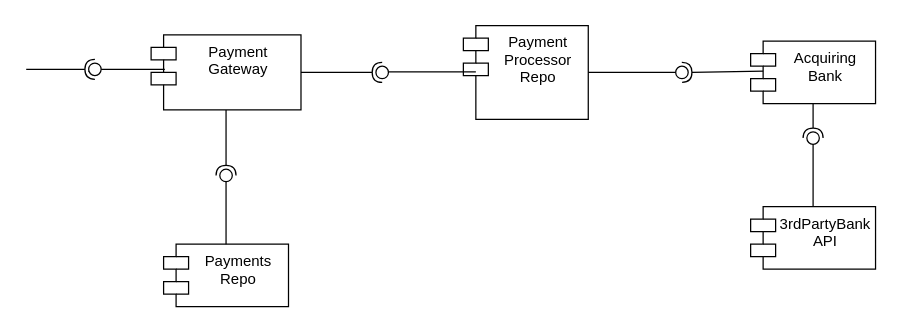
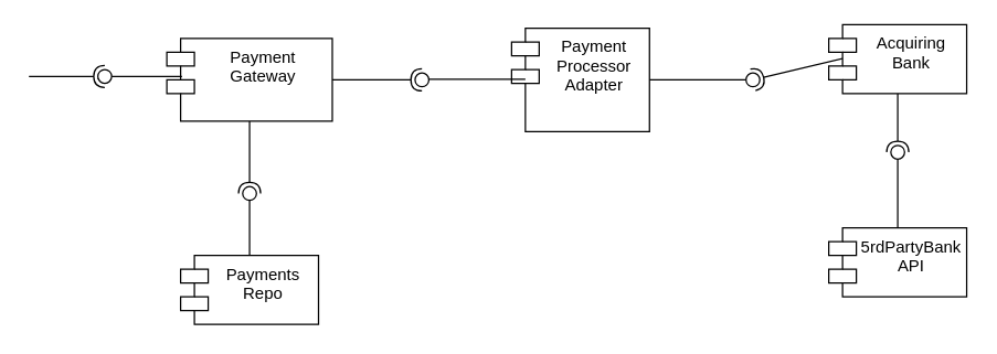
  <mxCell id="0" />
  <mxCell id="1" parent="0" />
  <mxCell id="2" value="Payment&#10;Gateway" style="shape=module;align=left;spacingLeft=20;align=center;verticalAlign=top;" vertex="1" parent="1"><mxGeometry x="120" y="27.5" width="120" height="60" as="geometry" /></mxCell>
  <mxCell id="3" value="" style="rounded=0;orthogonalLoop=1;jettySize=auto;html=1;endArrow=none;endFill=0;exitX=0.092;exitY=0.533;exitDx=0;exitDy=0;exitPerimeter=0;" edge="1" parent="1" source="5"><mxGeometry relative="1" as="geometry"><mxPoint x="360" y="90" as="sourcePoint" /><mxPoint x="70" y="57" as="targetPoint" /></mxGeometry></mxCell>
  <mxCell id="4" value="" style="rounded=0;orthogonalLoop=1;jettySize=auto;html=1;endArrow=halfCircle;endFill=0;entryX=0.5;entryY=0.5;entryDx=0;entryDy=0;endSize=6;strokeWidth=1;" edge="1" target="5" parent="1"><mxGeometry relative="1" as="geometry"><mxPoint x="20" y="55" as="sourcePoint" /></mxGeometry></mxCell>
  <mxCell id="5" value="" style="ellipse;whiteSpace=wrap;html=1;fontFamily=Helvetica;fontSize=12;fontColor=#000000;align=center;strokeColor=#000000;fillColor=#ffffff;points=[];aspect=fixed;resizable=0;" vertex="1" parent="1"><mxGeometry x="70" y="50" width="10" height="10" as="geometry" /></mxCell>
  <mxCell id="6" value="" style="rounded=0;orthogonalLoop=1;jettySize=auto;html=1;endArrow=none;endFill=0;" edge="1" parent="1" target="5"><mxGeometry relative="1" as="geometry"><mxPoint x="131" y="55" as="sourcePoint" /><mxPoint x="70" y="57" as="targetPoint" /></mxGeometry></mxCell>
- <mxCell id="7" value="Payments&#10;Repo&#10;" style="shape=module;align=left;spacingLeft=20;align=center;verticalAlign=top;" vertex="1" parent="1"><mxGeometry x="130" y="195" width="100" height="50" as="geometry" /></mxCell>
+ <mxCell id="7" value="Payments&#10;Repo&#10;" style="shape=module;align=left;spacingLeft=20;align=center;verticalAlign=top;" vertex="1" parent="1"><mxGeometry x="130" y="185" width="100" height="50" as="geometry" /></mxCell>
  <mxCell id="8" value="" style="rounded=0;orthogonalLoop=1;jettySize=auto;html=1;endArrow=none;endFill=0;exitX=0.5;exitY=0;exitDx=0;exitDy=0;" edge="1" parent="1" source="7"><mxGeometry relative="1" as="geometry"><mxPoint x="360" y="90" as="sourcePoint" /><mxPoint x="180" y="145" as="targetPoint" /></mxGeometry></mxCell>
  <mxCell id="9" value="" style="rounded=0;orthogonalLoop=1;jettySize=auto;html=1;endArrow=halfCircle;endFill=0;entryX=0.5;entryY=0.5;entryDx=0;entryDy=0;endSize=6;strokeWidth=1;exitX=0.5;exitY=1;exitDx=0;exitDy=0;" edge="1" target="10" parent="1" source="2"><mxGeometry relative="1" as="geometry"><mxPoint x="400" y="90" as="sourcePoint" /></mxGeometry></mxCell>
  <mxCell id="10" value="" style="ellipse;whiteSpace=wrap;html=1;fontFamily=Helvetica;fontSize=12;fontColor=#000000;align=center;strokeColor=#000000;fillColor=#ffffff;points=[];aspect=fixed;resizable=0;" vertex="1" parent="1"><mxGeometry x="175" y="135" width="10" height="10" as="geometry" /></mxCell>
- <mxCell id="11" value="Payment&#10;Processor&#10;Repo&#10;" style="shape=module;align=left;spacingLeft=20;align=center;verticalAlign=top;" vertex="1" parent="1"><mxGeometry x="370" y="20" width="100" height="75" as="geometry" /></mxCell>
+ <mxCell id="11" value="Payment&#10;Processor&#10;Adapter&#10;" style="shape=module;align=left;spacingLeft=20;align=center;verticalAlign=top;" vertex="1" parent="1"><mxGeometry x="370" y="20" width="100" height="75" as="geometry" /></mxCell>
  <mxCell id="12" value="" style="rounded=0;orthogonalLoop=1;jettySize=auto;html=1;endArrow=none;endFill=0;" edge="1" parent="1"><mxGeometry relative="1" as="geometry"><mxPoint x="380" y="57" as="sourcePoint" /><mxPoint x="310" y="57" as="targetPoint" /></mxGeometry></mxCell>
  <mxCell id="13" value="" style="rounded=0;orthogonalLoop=1;jettySize=auto;html=1;endArrow=halfCircle;endFill=0;entryX=0.5;entryY=0.5;entryDx=0;entryDy=0;endSize=6;strokeWidth=1;" edge="1" target="14" parent="1" source="2"><mxGeometry relative="1" as="geometry"><mxPoint x="400" y="90" as="sourcePoint" /></mxGeometry></mxCell>
  <mxCell id="14" value="" style="ellipse;whiteSpace=wrap;html=1;fontFamily=Helvetica;fontSize=12;fontColor=#000000;align=center;strokeColor=#000000;fillColor=#ffffff;points=[];aspect=fixed;resizable=0;" vertex="1" parent="1"><mxGeometry x="300" y="52.5" width="10" height="10" as="geometry" /></mxCell>
  <mxCell id="15" value="" style="rounded=0;orthogonalLoop=1;jettySize=auto;html=1;endArrow=halfCircle;endFill=0;entryX=0.5;entryY=0.5;entryDx=0;entryDy=0;endSize=6;strokeWidth=1;exitX=0.12;exitY=0.48;exitDx=0;exitDy=0;exitPerimeter=0;" edge="1" target="16" parent="1" source="18"><mxGeometry relative="1" as="geometry"><mxPoint x="390" y="-100" as="sourcePoint" /></mxGeometry></mxCell>
  <mxCell id="16" value="" style="ellipse;whiteSpace=wrap;html=1;fontFamily=Helvetica;fontSize=12;fontColor=#000000;align=center;strokeColor=#000000;fillColor=#ffffff;points=[];aspect=fixed;resizable=0;" vertex="1" parent="1"><mxGeometry x="540" y="52.5" width="10" height="10" as="geometry" /></mxCell>
  <mxCell id="17" value="" style="rounded=0;orthogonalLoop=1;jettySize=auto;html=1;endArrow=none;endFill=0;exitX=1;exitY=0.5;exitDx=0;exitDy=0;" edge="1" parent="1" source="11" target="16"><mxGeometry relative="1" as="geometry"><mxPoint x="230" y="-100" as="sourcePoint" /><mxPoint x="310" y="-100" as="targetPoint" /></mxGeometry></mxCell>
- <mxCell id="18" value="Acquiring&#10;Bank&#10;" style="shape=module;align=left;spacingLeft=20;align=center;verticalAlign=top;" vertex="1" parent="1"><mxGeometry x="600" y="32.5" width="100" height="50" as="geometry" /></mxCell>
+ <mxCell id="18" value="Acquiring&#10;Bank&#10;" style="shape=module;align=left;spacingLeft=20;align=center;verticalAlign=top;" vertex="1" parent="1"><mxGeometry x="600" y="17.5" width="100" height="50" as="geometry" /></mxCell>
  <mxCell id="19" value="" style="rounded=0;orthogonalLoop=1;jettySize=auto;html=1;endArrow=none;endFill=0;" edge="1" parent="1" source="23"><mxGeometry relative="1" as="geometry"><mxPoint x="650" y="110" as="sourcePoint" /><mxPoint x="650" y="165" as="targetPoint" /><Array as="points" /></mxGeometry></mxCell>
  <mxCell id="20" value="" style="rounded=0;orthogonalLoop=1;jettySize=auto;html=1;endArrow=halfCircle;endFill=0;endSize=6;strokeWidth=1;" edge="1" parent="1" source="23"><mxGeometry relative="1" as="geometry"><mxPoint x="650" y="155" as="sourcePoint" /><mxPoint x="650" y="105" as="targetPoint" /></mxGeometry></mxCell>
  <mxCell id="21" value="" style="rounded=0;orthogonalLoop=1;jettySize=auto;html=1;endArrow=halfCircle;endFill=0;endSize=6;strokeWidth=1;exitX=0.5;exitY=1;exitDx=0;exitDy=0;" edge="1" parent="1" source="18"><mxGeometry relative="1" as="geometry"><mxPoint x="650" y="155" as="sourcePoint" /><mxPoint x="650" y="110" as="targetPoint" /></mxGeometry></mxCell>
- <mxCell id="22" value="3rdPartyBank&#10;API" style="shape=module;align=left;spacingLeft=20;align=center;verticalAlign=top;" vertex="1" parent="1"><mxGeometry x="600" y="165" width="100" height="50" as="geometry" /></mxCell>
+ <mxCell id="22" value="5rdPartyBank&#10;API" style="shape=module;align=left;spacingLeft=20;align=center;verticalAlign=top;" vertex="1" parent="1"><mxGeometry x="600" y="165" width="100" height="50" as="geometry" /></mxCell>
  <mxCell id="23" value="" style="ellipse;whiteSpace=wrap;html=1;fontFamily=Helvetica;fontSize=12;fontColor=#000000;align=center;strokeColor=#000000;fillColor=#ffffff;points=[];aspect=fixed;resizable=0;direction=south;" vertex="1" parent="1"><mxGeometry x="645" y="105" width="10" height="10" as="geometry" /></mxCell>
  <mxCell id="24" value="" style="rounded=0;orthogonalLoop=1;jettySize=auto;html=1;endArrow=none;endFill=0;" edge="1" parent="1" target="23"><mxGeometry relative="1" as="geometry"><mxPoint x="650" y="110" as="sourcePoint" /><mxPoint x="650" y="165" as="targetPoint" /><Array as="points" /></mxGeometry></mxCell>
